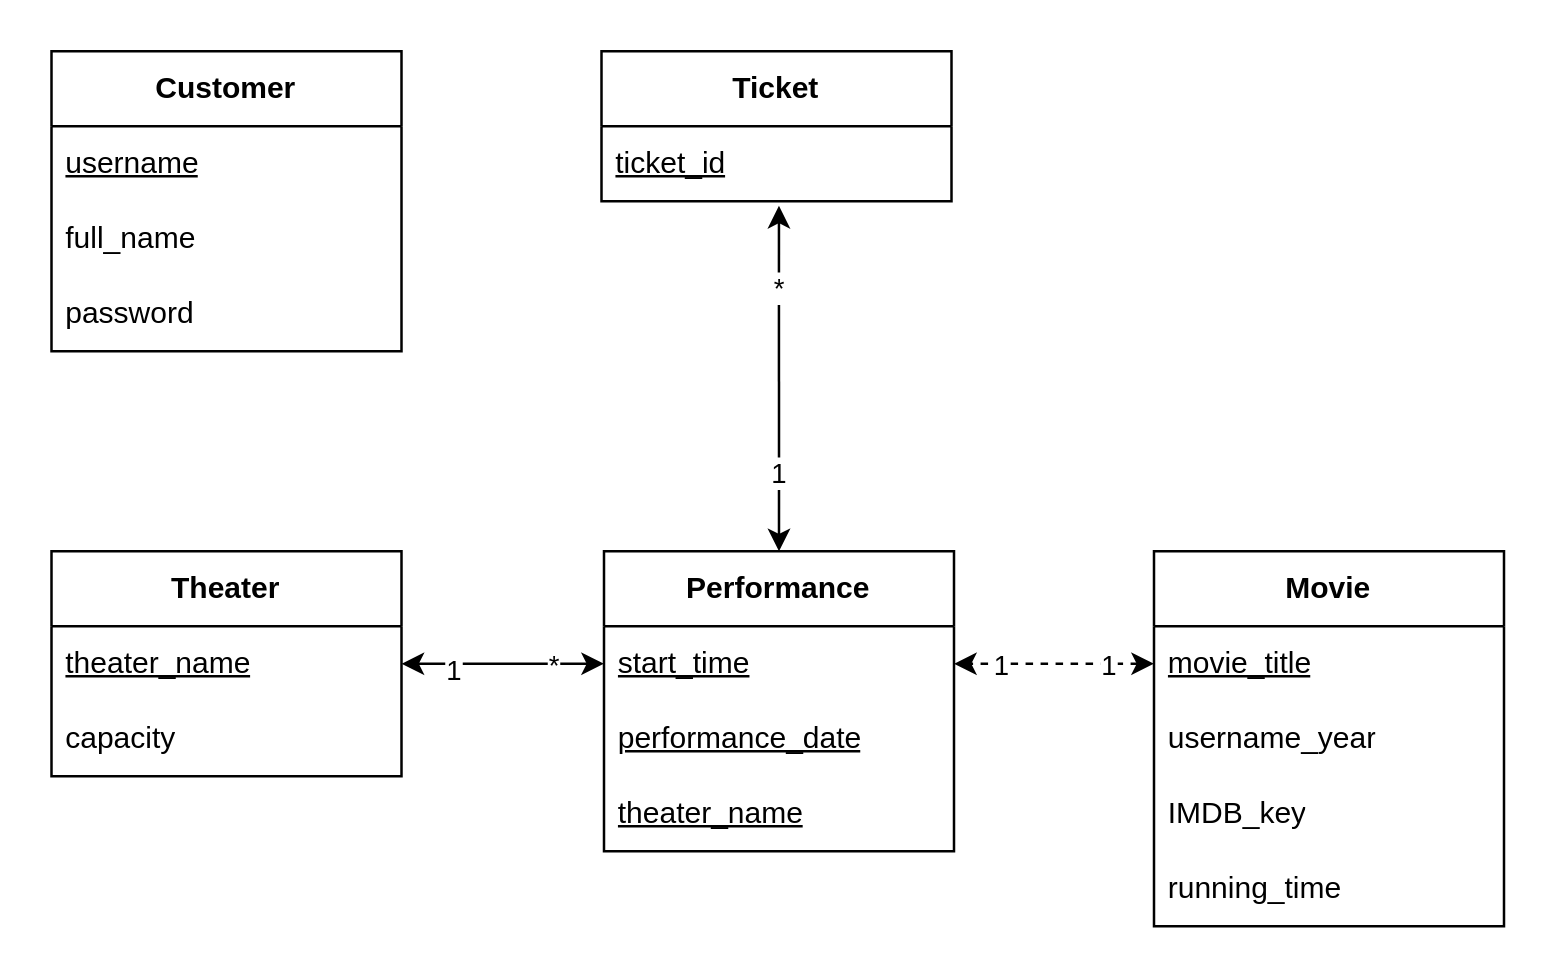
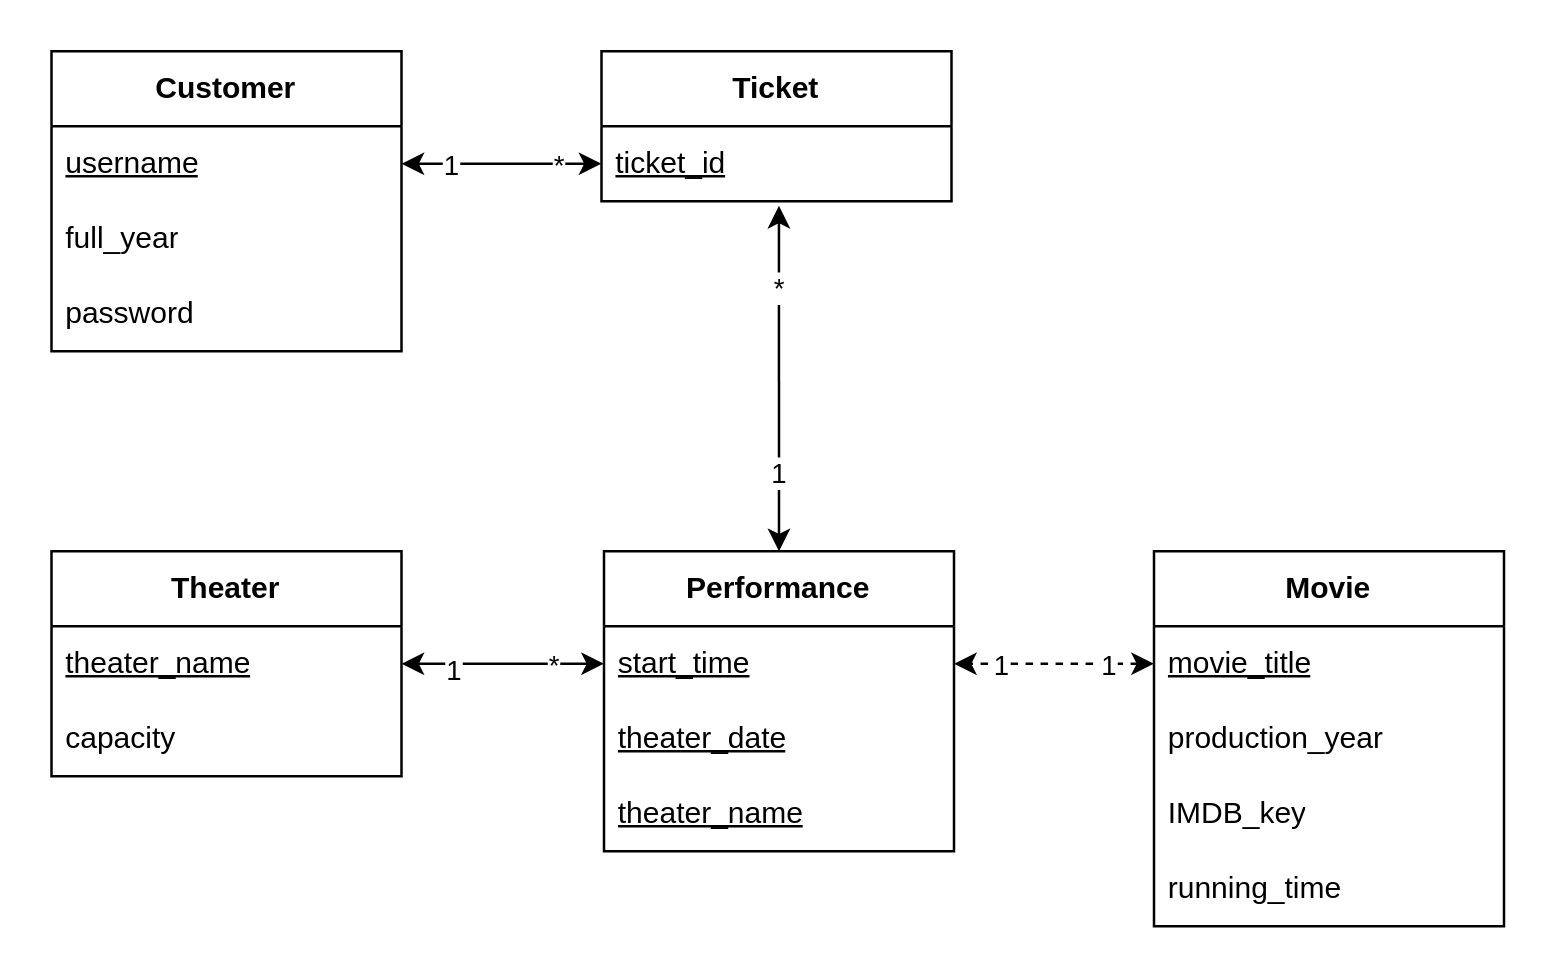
  <mxCell id="0" />
  <mxCell id="1" parent="0" />
  <mxCell id="2" value="Theater" style="swimlane;fontStyle=1;childLayout=stackLayout;horizontal=1;startSize=30;horizontalStack=0;resizeParent=1;resizeParentMax=0;resizeLast=0;collapsible=1;marginBottom=0;whiteSpace=wrap;html=1;" parent="1" vertex="1"><mxGeometry x="20" y="220" width="140" height="90" as="geometry" /></mxCell>
  <mxCell id="3" value="&lt;u&gt;theater_name&lt;/u&gt;" style="text;strokeColor=none;fillColor=none;align=left;verticalAlign=middle;spacingLeft=4;spacingRight=4;overflow=hidden;points=[[0,0.5],[1,0.5]];portConstraint=eastwest;rotatable=0;whiteSpace=wrap;html=1;" parent="2" vertex="1"><mxGeometry y="30" width="140" height="30" as="geometry" /></mxCell>
  <mxCell id="4" value="capacity" style="text;strokeColor=none;fillColor=none;align=left;verticalAlign=middle;spacingLeft=4;spacingRight=4;overflow=hidden;points=[[0,0.5],[1,0.5]];portConstraint=eastwest;rotatable=0;whiteSpace=wrap;html=1;" parent="2" vertex="1"><mxGeometry y="60" width="140" height="30" as="geometry" /></mxCell>
  <mxCell id="5" value="Movie" style="swimlane;fontStyle=1;childLayout=stackLayout;horizontal=1;startSize=30;horizontalStack=0;resizeParent=1;resizeParentMax=0;resizeLast=0;collapsible=1;marginBottom=0;whiteSpace=wrap;html=1;" parent="1" vertex="1"><mxGeometry x="461" y="220" width="140" height="150" as="geometry" /></mxCell>
  <mxCell id="6" value="&lt;u&gt;movie_title&lt;/u&gt;" style="text;strokeColor=none;fillColor=none;align=left;verticalAlign=middle;spacingLeft=4;spacingRight=4;overflow=hidden;points=[[0,0.5],[1,0.5]];portConstraint=eastwest;rotatable=0;whiteSpace=wrap;html=1;" parent="5" vertex="1"><mxGeometry y="30" width="140" height="30" as="geometry" /></mxCell>
- <mxCell id="7" value="username_year" style="text;strokeColor=none;fillColor=none;align=left;verticalAlign=middle;spacingLeft=4;spacingRight=4;overflow=hidden;points=[[0,0.5],[1,0.5]];portConstraint=eastwest;rotatable=0;whiteSpace=wrap;html=1;" parent="5" vertex="1"><mxGeometry y="60" width="140" height="30" as="geometry" /></mxCell>
+ <mxCell id="7" value="production_year" style="text;strokeColor=none;fillColor=none;align=left;verticalAlign=middle;spacingLeft=4;spacingRight=4;overflow=hidden;points=[[0,0.5],[1,0.5]];portConstraint=eastwest;rotatable=0;whiteSpace=wrap;html=1;" parent="5" vertex="1"><mxGeometry y="60" width="140" height="30" as="geometry" /></mxCell>
  <mxCell id="8" value="IMDB_key" style="text;strokeColor=none;fillColor=none;align=left;verticalAlign=middle;spacingLeft=4;spacingRight=4;overflow=hidden;points=[[0,0.5],[1,0.5]];portConstraint=eastwest;rotatable=0;whiteSpace=wrap;html=1;" parent="5" vertex="1"><mxGeometry y="90" width="140" height="30" as="geometry" /></mxCell>
  <mxCell id="9" value="running_time" style="text;strokeColor=none;fillColor=none;align=left;verticalAlign=middle;spacingLeft=4;spacingRight=4;overflow=hidden;points=[[0,0.5],[1,0.5]];portConstraint=eastwest;rotatable=0;whiteSpace=wrap;html=1;" parent="5" vertex="1"><mxGeometry y="120" width="140" height="30" as="geometry" /></mxCell>
  <mxCell id="10" value="Performance" style="swimlane;fontStyle=1;childLayout=stackLayout;horizontal=1;startSize=30;horizontalStack=0;resizeParent=1;resizeParentMax=0;resizeLast=0;collapsible=1;marginBottom=0;whiteSpace=wrap;html=1;" parent="1" vertex="1"><mxGeometry x="241" y="220" width="140" height="120" as="geometry" /></mxCell>
  <mxCell id="11" value="&lt;u&gt;start_time&lt;/u&gt;" style="text;strokeColor=none;fillColor=none;align=left;verticalAlign=middle;spacingLeft=4;spacingRight=4;overflow=hidden;points=[[0,0.5],[1,0.5]];portConstraint=eastwest;rotatable=0;whiteSpace=wrap;html=1;" parent="10" vertex="1"><mxGeometry y="30" width="140" height="30" as="geometry" /></mxCell>
- <mxCell id="12" value="&lt;u style=&quot;border-color: var(--border-color);&quot;&gt;performance_date&lt;/u&gt;" style="text;strokeColor=none;fillColor=none;align=left;verticalAlign=middle;spacingLeft=4;spacingRight=4;overflow=hidden;points=[[0,0.5],[1,0.5]];portConstraint=eastwest;rotatable=0;whiteSpace=wrap;html=1;" vertex="1" parent="10"><mxGeometry y="60" width="140" height="30" as="geometry" /></mxCell>
+ <mxCell id="12" value="&lt;u style=&quot;border-color: var(--border-color);&quot;&gt;theater_date&lt;/u&gt;" style="text;strokeColor=none;fillColor=none;align=left;verticalAlign=middle;spacingLeft=4;spacingRight=4;overflow=hidden;points=[[0,0.5],[1,0.5]];portConstraint=eastwest;rotatable=0;whiteSpace=wrap;html=1;" vertex="1" parent="10"><mxGeometry y="60" width="140" height="30" as="geometry" /></mxCell>
  <mxCell id="13" value="&lt;u style=&quot;border-color: var(--border-color);&quot;&gt;theater_name&lt;/u&gt;" style="text;strokeColor=none;fillColor=none;align=left;verticalAlign=middle;spacingLeft=4;spacingRight=4;overflow=hidden;points=[[0,0.5],[1,0.5]];portConstraint=eastwest;rotatable=0;whiteSpace=wrap;html=1;" vertex="1" parent="10"><mxGeometry y="90" width="140" height="30" as="geometry" /></mxCell>
  <mxCell id="14" value="" style="endArrow=classic;startArrow=classic;html=1;rounded=0;exitX=1;exitY=0.5;exitDx=0;exitDy=0;entryX=0;entryY=0.5;entryDx=0;entryDy=0;" parent="1" source="3" target="11" edge="1"><mxGeometry width="50" height="50" relative="1" as="geometry"><mxPoint x="551" y="200" as="sourcePoint" /><mxPoint x="491" y="130" as="targetPoint" /></mxGeometry></mxCell>
  <mxCell id="15" value="*" style="edgeLabel;html=1;align=center;verticalAlign=middle;resizable=0;points=[];" parent="14" vertex="1" connectable="0"><mxGeometry x="0.481" relative="1" as="geometry"><mxPoint as="offset" /></mxGeometry></mxCell>
  <mxCell id="16" value="1" style="edgeLabel;html=1;align=center;verticalAlign=middle;resizable=0;points=[];" parent="14" vertex="1" connectable="0"><mxGeometry x="-0.51" y="-2" relative="1" as="geometry"><mxPoint as="offset" /></mxGeometry></mxCell>
  <mxCell id="17" value="Customer" style="swimlane;fontStyle=1;childLayout=stackLayout;horizontal=1;startSize=30;horizontalStack=0;resizeParent=1;resizeParentMax=0;resizeLast=0;collapsible=1;marginBottom=0;whiteSpace=wrap;html=1;" parent="1" vertex="1"><mxGeometry x="20" y="20" width="140" height="120" as="geometry" /></mxCell>
  <mxCell id="18" value="&lt;u&gt;username&lt;/u&gt;" style="text;strokeColor=none;fillColor=none;align=left;verticalAlign=middle;spacingLeft=4;spacingRight=4;overflow=hidden;points=[[0,0.5],[1,0.5]];portConstraint=eastwest;rotatable=0;whiteSpace=wrap;html=1;" parent="17" vertex="1"><mxGeometry y="30" width="140" height="30" as="geometry" /></mxCell>
- <mxCell id="19" value="full_name" style="text;strokeColor=none;fillColor=none;align=left;verticalAlign=middle;spacingLeft=4;spacingRight=4;overflow=hidden;points=[[0,0.5],[1,0.5]];portConstraint=eastwest;rotatable=0;whiteSpace=wrap;html=1;" parent="17" vertex="1"><mxGeometry y="60" width="140" height="30" as="geometry" /></mxCell>
+ <mxCell id="19" value="full_year" style="text;strokeColor=none;fillColor=none;align=left;verticalAlign=middle;spacingLeft=4;spacingRight=4;overflow=hidden;points=[[0,0.5],[1,0.5]];portConstraint=eastwest;rotatable=0;whiteSpace=wrap;html=1;" parent="17" vertex="1"><mxGeometry y="60" width="140" height="30" as="geometry" /></mxCell>
  <mxCell id="20" value="password" style="text;strokeColor=none;fillColor=none;align=left;verticalAlign=middle;spacingLeft=4;spacingRight=4;overflow=hidden;points=[[0,0.5],[1,0.5]];portConstraint=eastwest;rotatable=0;whiteSpace=wrap;html=1;" parent="17" vertex="1"><mxGeometry y="90" width="140" height="30" as="geometry" /></mxCell>
  <mxCell id="21" value="Ticket" style="swimlane;fontStyle=1;childLayout=stackLayout;horizontal=1;startSize=30;horizontalStack=0;resizeParent=1;resizeParentMax=0;resizeLast=0;collapsible=1;marginBottom=0;whiteSpace=wrap;html=1;" parent="1" vertex="1"><mxGeometry x="240" y="20" width="140" height="60" as="geometry" /></mxCell>
  <mxCell id="22" value="&lt;u&gt;ticket_id&lt;/u&gt;" style="text;strokeColor=none;fillColor=none;align=left;verticalAlign=middle;spacingLeft=4;spacingRight=4;overflow=hidden;points=[[0,0.5],[1,0.5]];portConstraint=eastwest;rotatable=0;whiteSpace=wrap;html=1;" parent="21" vertex="1"><mxGeometry y="30" width="140" height="30" as="geometry" /></mxCell>
  <mxCell id="23" value="" style="endArrow=classic;startArrow=classic;html=1;rounded=0;exitX=0;exitY=0.5;exitDx=0;exitDy=0;entryX=1;entryY=0.5;entryDx=0;entryDy=0;dashed=1;" parent="1" source="6" target="11" edge="1"><mxGeometry width="50" height="50" relative="1" as="geometry"><mxPoint x="431" y="182.22" as="sourcePoint" /><mxPoint x="371" y="140" as="targetPoint" /></mxGeometry></mxCell>
  <mxCell id="24" value="1" style="edgeLabel;html=1;align=center;verticalAlign=middle;resizable=0;points=[];" parent="23" vertex="1" connectable="0"><mxGeometry x="-0.521" relative="1" as="geometry"><mxPoint as="offset" /></mxGeometry></mxCell>
  <mxCell id="25" value="1" style="edgeLabel;html=1;align=center;verticalAlign=middle;resizable=0;points=[];" parent="23" vertex="1" connectable="0"><mxGeometry x="0.553" relative="1" as="geometry"><mxPoint as="offset" /></mxGeometry></mxCell>
+ <mxCell id="26" value="" style="endArrow=classic;startArrow=classic;html=1;rounded=0;exitX=1;exitY=0.5;exitDx=0;exitDy=0;" parent="1" source="18" target="22" edge="1"><mxGeometry width="50" height="50" relative="1" as="geometry"><mxPoint x="171" y="120" as="sourcePoint" /><mxPoint x="241" y="120" as="targetPoint" /></mxGeometry></mxCell>
+ <mxCell id="27" value="1" style="edgeLabel;html=1;align=center;verticalAlign=middle;resizable=0;points=[];" parent="26" vertex="1" connectable="0"><mxGeometry x="-0.521" relative="1" as="geometry"><mxPoint as="offset" /></mxGeometry></mxCell>
+ <mxCell id="28" value="*" style="edgeLabel;html=1;align=center;verticalAlign=middle;resizable=0;points=[];" parent="26" vertex="1" connectable="0"><mxGeometry x="0.553" relative="1" as="geometry"><mxPoint as="offset" /></mxGeometry></mxCell>
  <mxCell id="29" value="" style="endArrow=classic;startArrow=classic;html=1;rounded=0;exitX=0.507;exitY=1.061;exitDx=0;exitDy=0;entryX=0.5;entryY=0;entryDx=0;entryDy=0;exitPerimeter=0;" parent="1" source="22" target="10" edge="1"><mxGeometry width="50" height="50" relative="1" as="geometry"><mxPoint x="471" y="275" as="sourcePoint" /><mxPoint x="391" y="275" as="targetPoint" /></mxGeometry></mxCell>
  <mxCell id="30" value="*" style="edgeLabel;html=1;align=center;verticalAlign=middle;resizable=0;points=[];" parent="29" vertex="1" connectable="0"><mxGeometry x="-0.521" relative="1" as="geometry"><mxPoint as="offset" /></mxGeometry></mxCell>
  <mxCell id="31" value="1" style="edgeLabel;html=1;align=center;verticalAlign=middle;resizable=0;points=[];" parent="29" vertex="1" connectable="0"><mxGeometry x="0.553" relative="1" as="geometry"><mxPoint as="offset" /></mxGeometry></mxCell>
